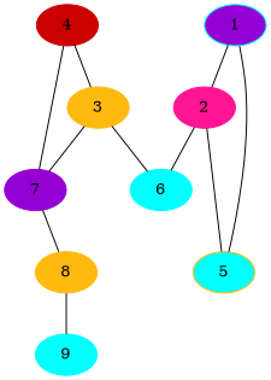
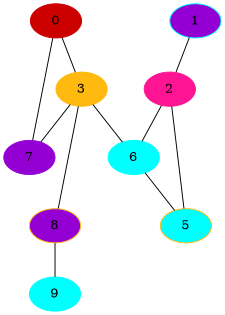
  graph {
    node [color=darkgoldenrod1 style=filled]
-   0 [color=red3 label=4]
+   0 [color=red3]
    3
    7 [color=darkviolet]
    1 [color=cyan fillcolor=darkviolet]
    2 [color=deeppink]
    5 [fillcolor=cyan]
    6 [color=cyan]
-   8
+   8 [fillcolor=darkviolet]
    9 [color=cyan]
    0 -- 3
    0 -- 7
    3 -- 7
    3 -- 6
-   7 -- 8
+   3 -- 8
    1 -- 2
-   1 -- 5
+   6 -- 5
    2 -- 5
    2 -- 6
    8 -- 9
  }
